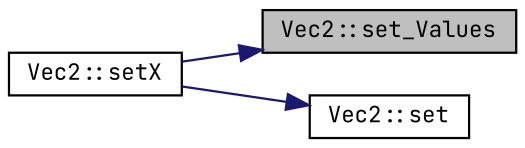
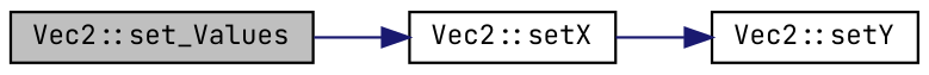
  digraph {
    fontname="JetBrains Mono"
    rankdir=LR
    node [color=black fillcolor=white fontname="JetBrains Mono" fontsize=10 shape=record style=filled]
    edge [color=midnightblue fontname="JetBrains Mono" fontsize=10 labelfontname=Helvetica labelfontsize=10 style=solid]
    n1 [fillcolor=grey75 fontcolor=black height=0.2 label="Vec2::set_Values" width=0.4]
    n2 [height=0.2 label="Vec2::setX" width=0.4]
-   n3 [height=0.2 label="Vec2::set" width=0.4]
-   n2 -> n1
+   n3 [height=0.2 label="Vec2::setY" width=0.4]
+   n1 -> n2
    n2 -> n3
  }
